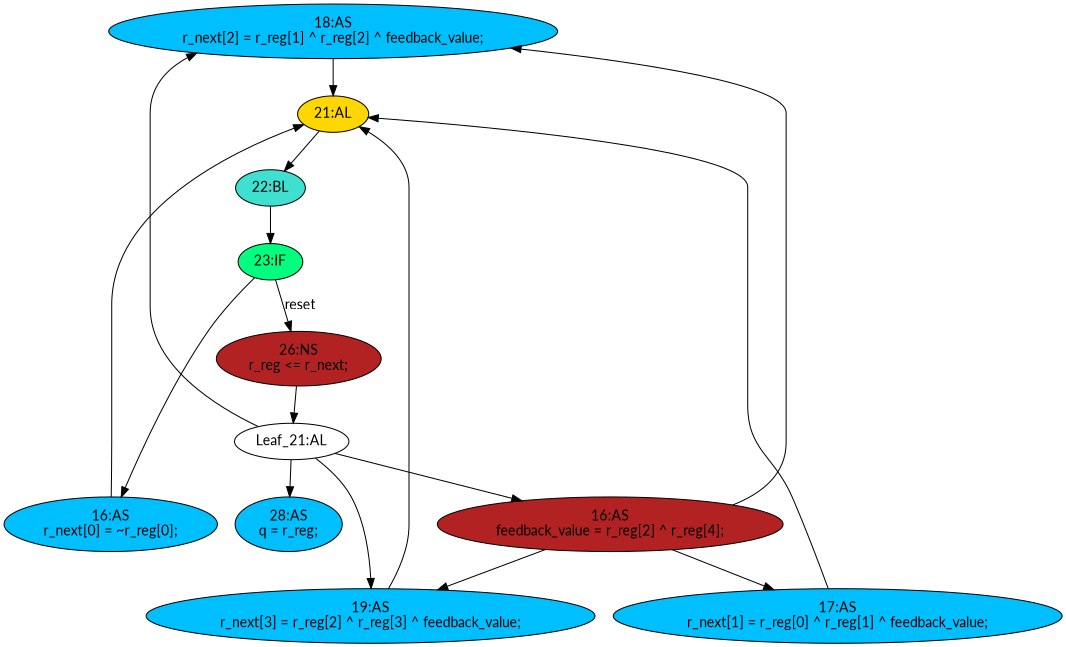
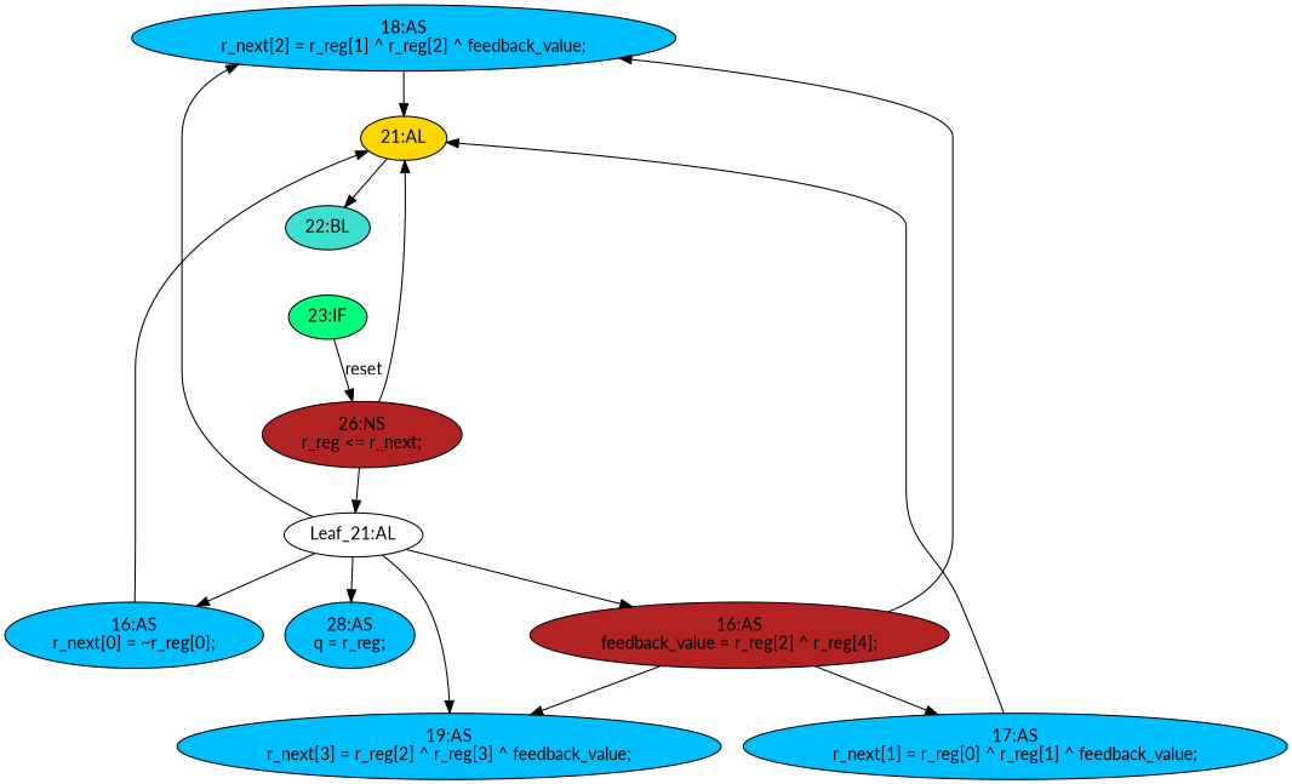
  strict digraph {
    fontname=Lato
    node [fillcolor=deepskyblue fontname=Lato statements="[]" style=filled typ=Assign]
    edge [fontname=Lato]
    n1 [ast="<pyverilog.vparser.ast.Assign object at 0x7f7f513bf450>" def_var="['r_next']" label="18:AS\nr_next[2] = r_reg[1] ^ r_reg[2] ^ feedback_value;" use_var="['r_reg', 'r_reg', 'feedback_value']"]
    n2 [ast="<pyverilog.vparser.ast.Always object at 0x7f7f4f7989d0>" clk_sens=True fillcolor=gold label="21:AL" sens="['clk']" typ=Always use_var="['reset', 'r_next']"]
    n3 [ast="<pyverilog.vparser.ast.Block object at 0x7f7f4f798a90>" fillcolor=turquoise label="22:BL" typ=Block]
    n4 [ast="<pyverilog.vparser.ast.IfStatement object at 0x7f7f4f798550>" fillcolor=springgreen label="23:IF" typ=IfStatement]
    n5 [def_var="['r_reg']" label="Leaf_21:AL" fillcolor="" statements="" style="" typ=""]
    n6 [ast="<pyverilog.vparser.ast.Assign object at 0x7f7f4fb243d0>" def_var="['r_next']" label="16:AS\nr_next[0] = ~r_reg[0];" use_var="['r_reg']"]
    n7 [ast="<pyverilog.vparser.ast.Assign object at 0x7f7f4f7982d0>" def_var="['q']" label="28:AS\nq = r_reg;" use_var="['r_reg']"]
    n8 [ast="<pyverilog.vparser.ast.Assign object at 0x7f7f4face4d0>" def_var="['feedback_value']" fillcolor=firebrick label="16:AS\nfeedback_value = r_reg[2] ^ r_reg[4];" use_var="['r_reg', 'r_reg']"]
    n9 [ast="<pyverilog.vparser.ast.Assign object at 0x7f7f4f798b10>" def_var="['r_next']" label="19:AS\nr_next[3] = r_reg[2] ^ r_reg[3] ^ feedback_value;" use_var="['r_reg', 'r_reg', 'feedback_value']"]
    n10 [ast="<pyverilog.vparser.ast.Assign object at 0x7f7f4fb27650>" def_var="['r_next']" label="17:AS\nr_next[1] = r_reg[0] ^ r_reg[1] ^ feedback_value;" use_var="['r_reg', 'r_reg', 'feedback_value']"]
    n11 [ast="<pyverilog.vparser.ast.NonblockingSubstitution object at 0x7f7f4f7986d0>" fillcolor=firebrick label="26:NS\nr_reg <= r_next;" statements="[<pyverilog.vparser.ast.NonblockingSubstitution object at 0x7f7f4f7986d0>]" typ=NonblockingSubstitution]
    n1 -> n2
    n2 -> n3 [cond="[]" lineno=None]
-   n3 -> n4 [cond="[]" lineno=None]
    n4 -> n11 [cond="['reset']" label=reset lineno=23]
    n5 -> n1
-   n4 -> n6
+   n5 -> n6
    n5 -> n7
    n5 -> n8
    n5 -> n9
    n6 -> n2
    n8 -> n1
    n8 -> n9
    n8 -> n10
-   n9 -> n2
+   n11 -> n2
    n10 -> n2
    n11 -> n5 [cond="[]" lineno=None]
  }
